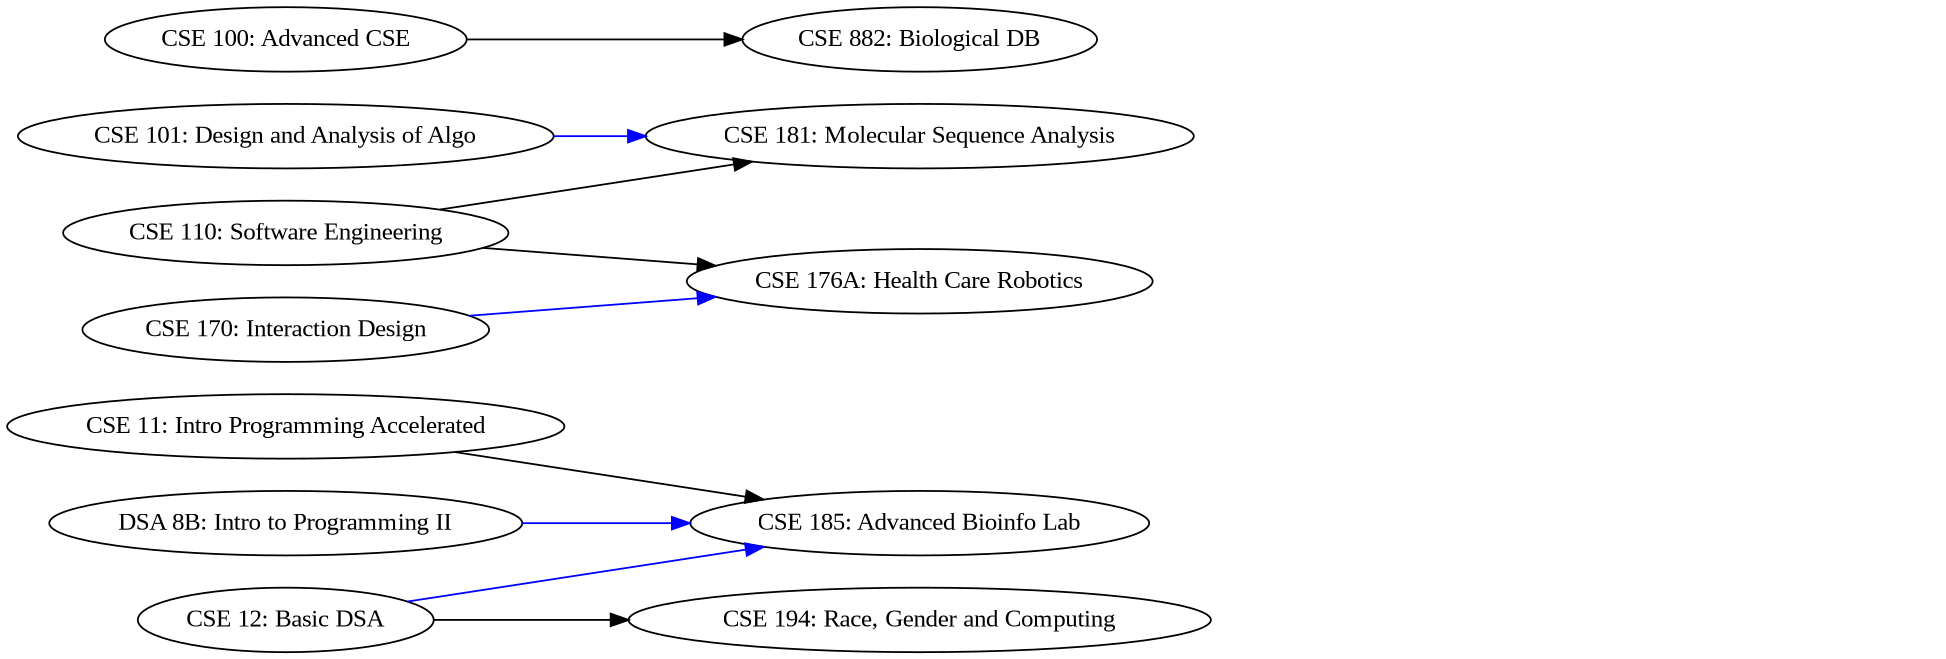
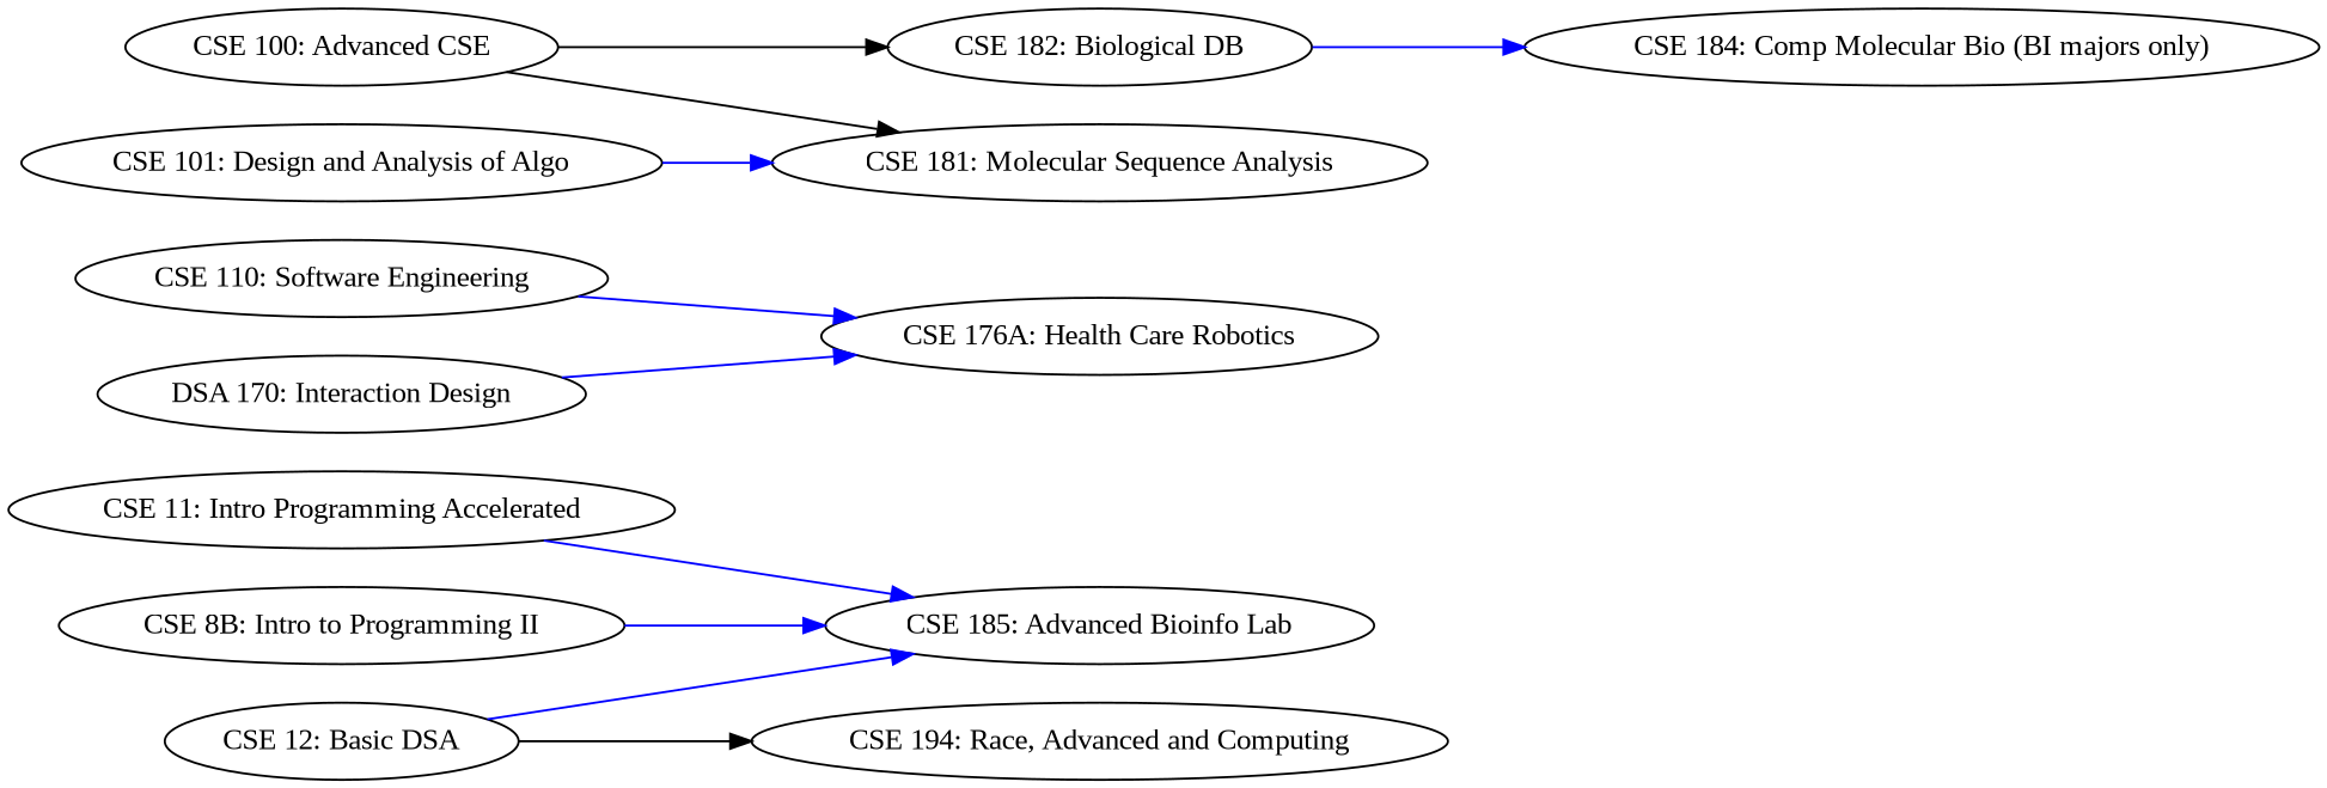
  digraph {
    fontname="Liberation Serif"
    rankdir=LR
    node [fontname="Liberation Serif"]
    edge [color=blue fontname="Liberation Serif"]
    "CSE 12: Basic DSA"
    "CSE 185: Advanced Bioinfo Lab"
-   "CSE 194: Race, Gender and Computing"
+   "CSE 194: Race, Gender and Computing" [label="CSE 194: Race, Advanced and Computing"]
    n4 [label="CSE 100: Advanced CSE"]
    "CSE 181: Molecular Sequence Analysis"
-   "CSE 182: Biological DB" [label="CSE 882: Biological DB"]
+   "CSE 182: Biological DB"
+   "CSE 184: Comp Molecular Bio (BI majors only)"
    "CSE 101: Design and Analysis of Algo"
-   "CSE 170: Interaction Design"
+   "CSE 170: Interaction Design" [label="DSA 170: Interaction Design"]
    "CSE 176A: Health Care Robotics"
    "CSE 110: Software Engineering"
    "CSE 11: Intro Programming Accelerated"
-   "CSE 8B: Intro to Programming II" [label="DSA 8B: Intro to Programming II"]
+   "CSE 8B: Intro to Programming II"
    "CSE 12: Basic DSA" -> "CSE 185: Advanced Bioinfo Lab"
    "CSE 12: Basic DSA" -> "CSE 194: Race, Gender and Computing" [color=""]
-   "CSE 110: Software Engineering" -> "CSE 181: Molecular Sequence Analysis" [color=""]
+   n4 -> "CSE 181: Molecular Sequence Analysis" [color=""]
    n4 -> "CSE 182: Biological DB" [color=""]
+   "CSE 182: Biological DB" -> "CSE 184: Comp Molecular Bio (BI majors only)"
    "CSE 101: Design and Analysis of Algo" -> "CSE 181: Molecular Sequence Analysis"
    "CSE 170: Interaction Design" -> "CSE 176A: Health Care Robotics"
-   "CSE 110: Software Engineering" -> "CSE 176A: Health Care Robotics" [color=black]
-   "CSE 11: Intro Programming Accelerated" -> "CSE 185: Advanced Bioinfo Lab" [color=black]
+   "CSE 110: Software Engineering" -> "CSE 176A: Health Care Robotics"
+   "CSE 11: Intro Programming Accelerated" -> "CSE 185: Advanced Bioinfo Lab"
    "CSE 8B: Intro to Programming II" -> "CSE 185: Advanced Bioinfo Lab"
  }
